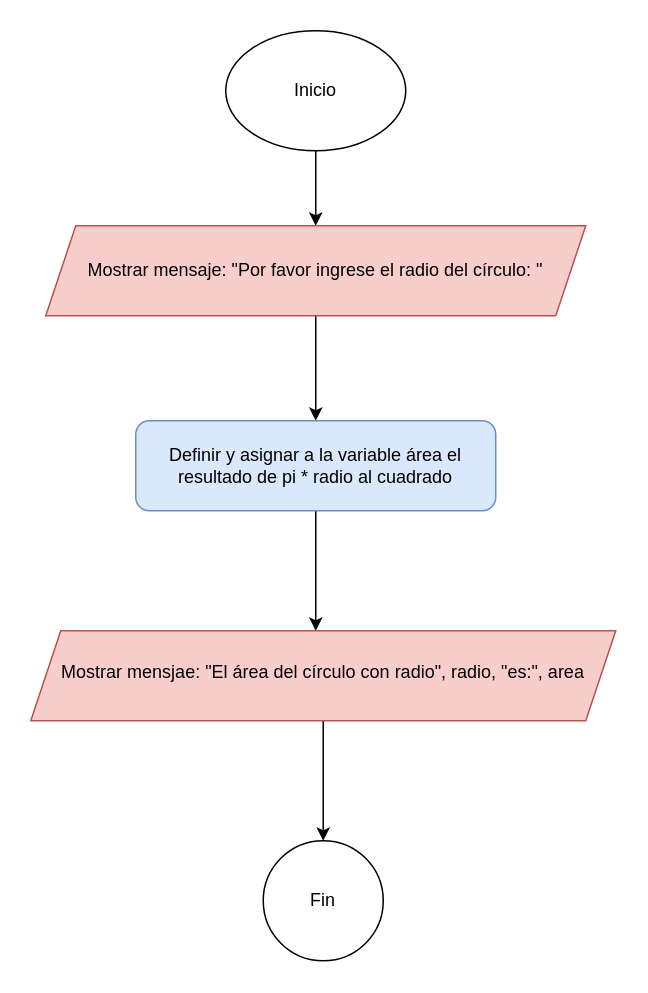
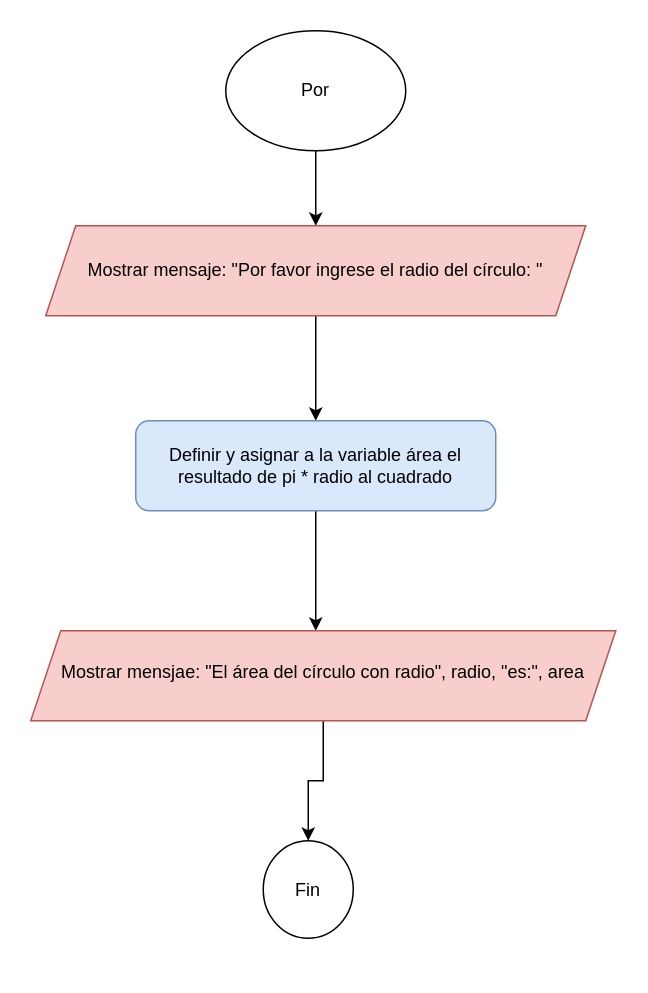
  <mxCell id="0" />
  <mxCell id="1" parent="0" />
  <mxCell id="2" value="" style="edgeStyle=orthogonalEdgeStyle;rounded=0;orthogonalLoop=1;jettySize=auto;html=1;" edge="1" parent="1" source="3" target="5"><mxGeometry relative="1" as="geometry" /></mxCell>
- <mxCell id="3" value="Inicio" style="ellipse;whiteSpace=wrap;html=1;" vertex="1" parent="1"><mxGeometry x="150" y="20" width="120" height="80" as="geometry" /></mxCell>
+ <mxCell id="3" value="Por" style="ellipse;whiteSpace=wrap;html=1;" vertex="1" parent="1"><mxGeometry x="150" y="20" width="120" height="80" as="geometry" /></mxCell>
  <mxCell id="4" value="" style="edgeStyle=orthogonalEdgeStyle;rounded=0;orthogonalLoop=1;jettySize=auto;html=1;" edge="1" parent="1" source="5" target="7"><mxGeometry relative="1" as="geometry" /></mxCell>
  <mxCell id="5" value="Mostrar mensaje: &quot;Por favor ingrese el radio del círculo: &quot;" style="shape=parallelogram;perimeter=parallelogramPerimeter;whiteSpace=wrap;html=1;fixedSize=1;fillColor=#f8cecc;strokeColor=#b85450;" vertex="1" parent="1"><mxGeometry x="30" y="150" width="360" height="60" as="geometry" /></mxCell>
  <mxCell id="6" value="" style="edgeStyle=orthogonalEdgeStyle;rounded=0;orthogonalLoop=1;jettySize=auto;html=1;" edge="1" parent="1" source="7"><mxGeometry relative="1" as="geometry"><mxPoint x="210" y="420" as="targetPoint" /></mxGeometry></mxCell>
  <mxCell id="7" value="Definir y asignar a la variable área el resultado de pi * radio al cuadrado" style="rounded=1;whiteSpace=wrap;html=1;fillColor=#dae8fc;strokeColor=#6c8ebf;" vertex="1" parent="1"><mxGeometry x="90" y="280" width="240" height="60" as="geometry" /></mxCell>
  <mxCell id="8" value="" style="edgeStyle=orthogonalEdgeStyle;rounded=0;orthogonalLoop=1;jettySize=auto;html=1;" edge="1" parent="1" source="9" target="10"><mxGeometry relative="1" as="geometry" /></mxCell>
  <mxCell id="9" value="&lt;span style=&quot;background-color: rgb(248, 206, 204);&quot;&gt;&lt;br&gt;&lt;span style=&quot;color: rgb(0, 0, 0); font-family: Helvetica; font-size: 12px; font-style: normal; font-variant-ligatures: normal; font-variant-caps: normal; font-weight: 400; letter-spacing: normal; orphans: 2; text-indent: 0px; text-transform: none; widows: 2; word-spacing: 0px; -webkit-text-stroke-width: 0px; white-space: normal; text-decoration-thickness: initial; text-decoration-style: initial; text-decoration-color: initial; float: none; display: inline !important;&quot;&gt;Mostrar mensjae: &quot;El área del círculo con radio&quot;, radio, &quot;es:&quot;, area&lt;/span&gt;&lt;br&gt;&lt;/span&gt;" style="shape=parallelogram;perimeter=parallelogramPerimeter;whiteSpace=wrap;html=1;fixedSize=1;fillColor=#F8CECC;strokeColor=#b85450;align=center;verticalAlign=top;" vertex="1" parent="1"><mxGeometry x="20" y="420" width="390" height="60" as="geometry" /></mxCell>
- <mxCell id="10" value="Fin" style="ellipse;whiteSpace=wrap;html=1;" vertex="1" parent="1"><mxGeometry x="175" y="560" width="80" height="80" as="geometry" /></mxCell>
+ <mxCell id="10" value="Fin" style="ellipse;whiteSpace=wrap;html=1;" vertex="1" parent="1"><mxGeometry x="175" y="560" width="60" height="65" as="geometry" /></mxCell>
